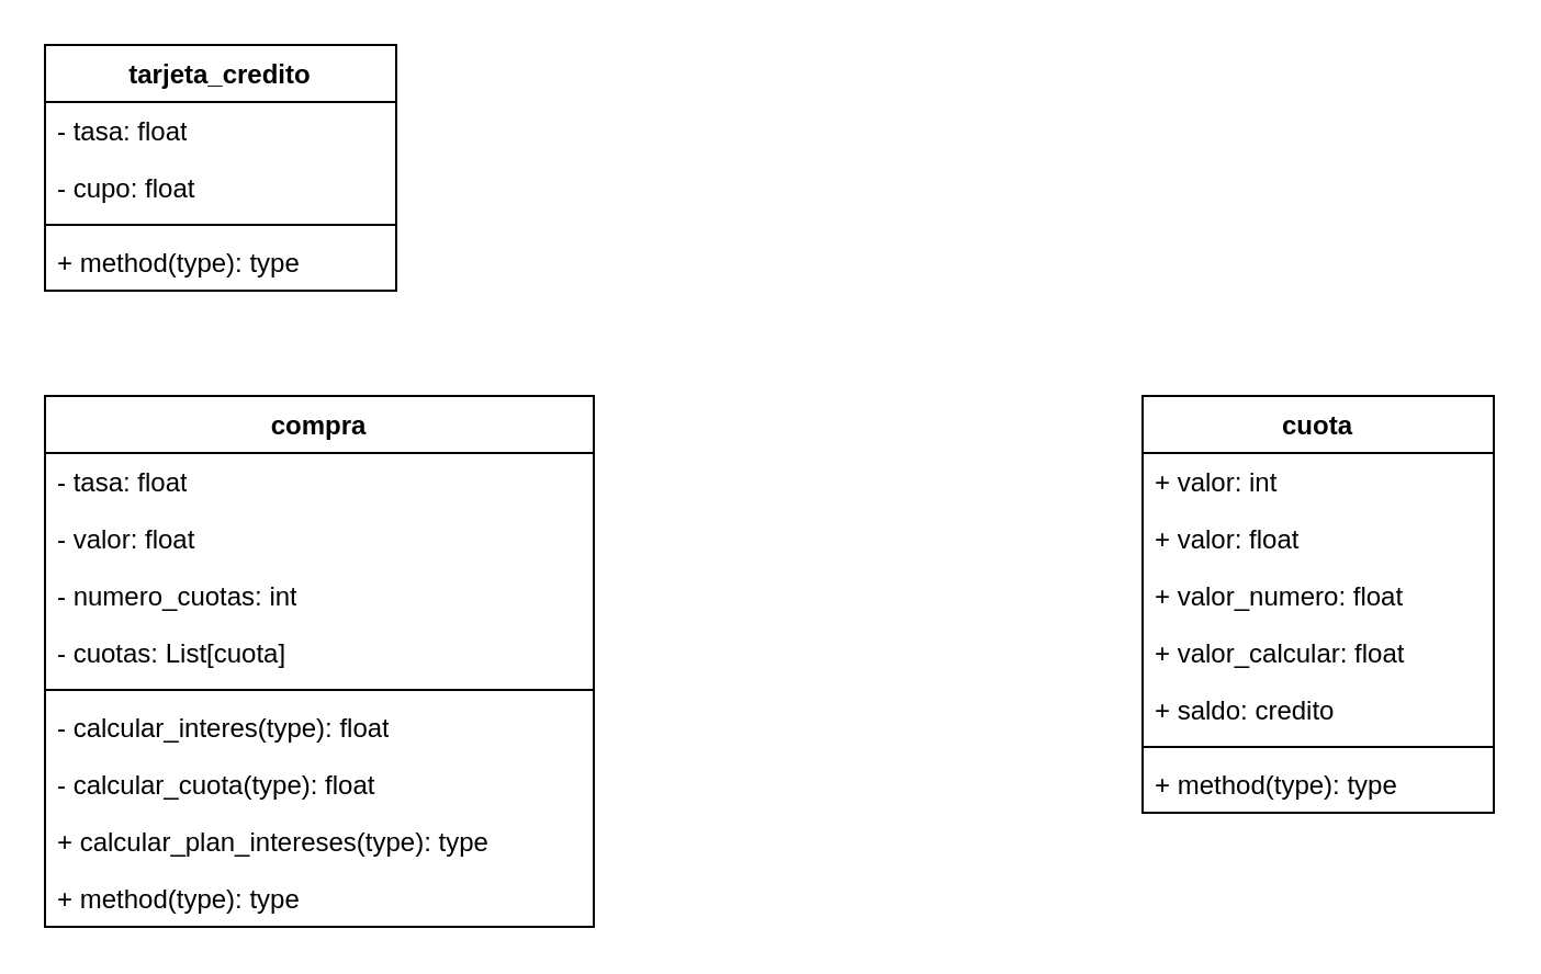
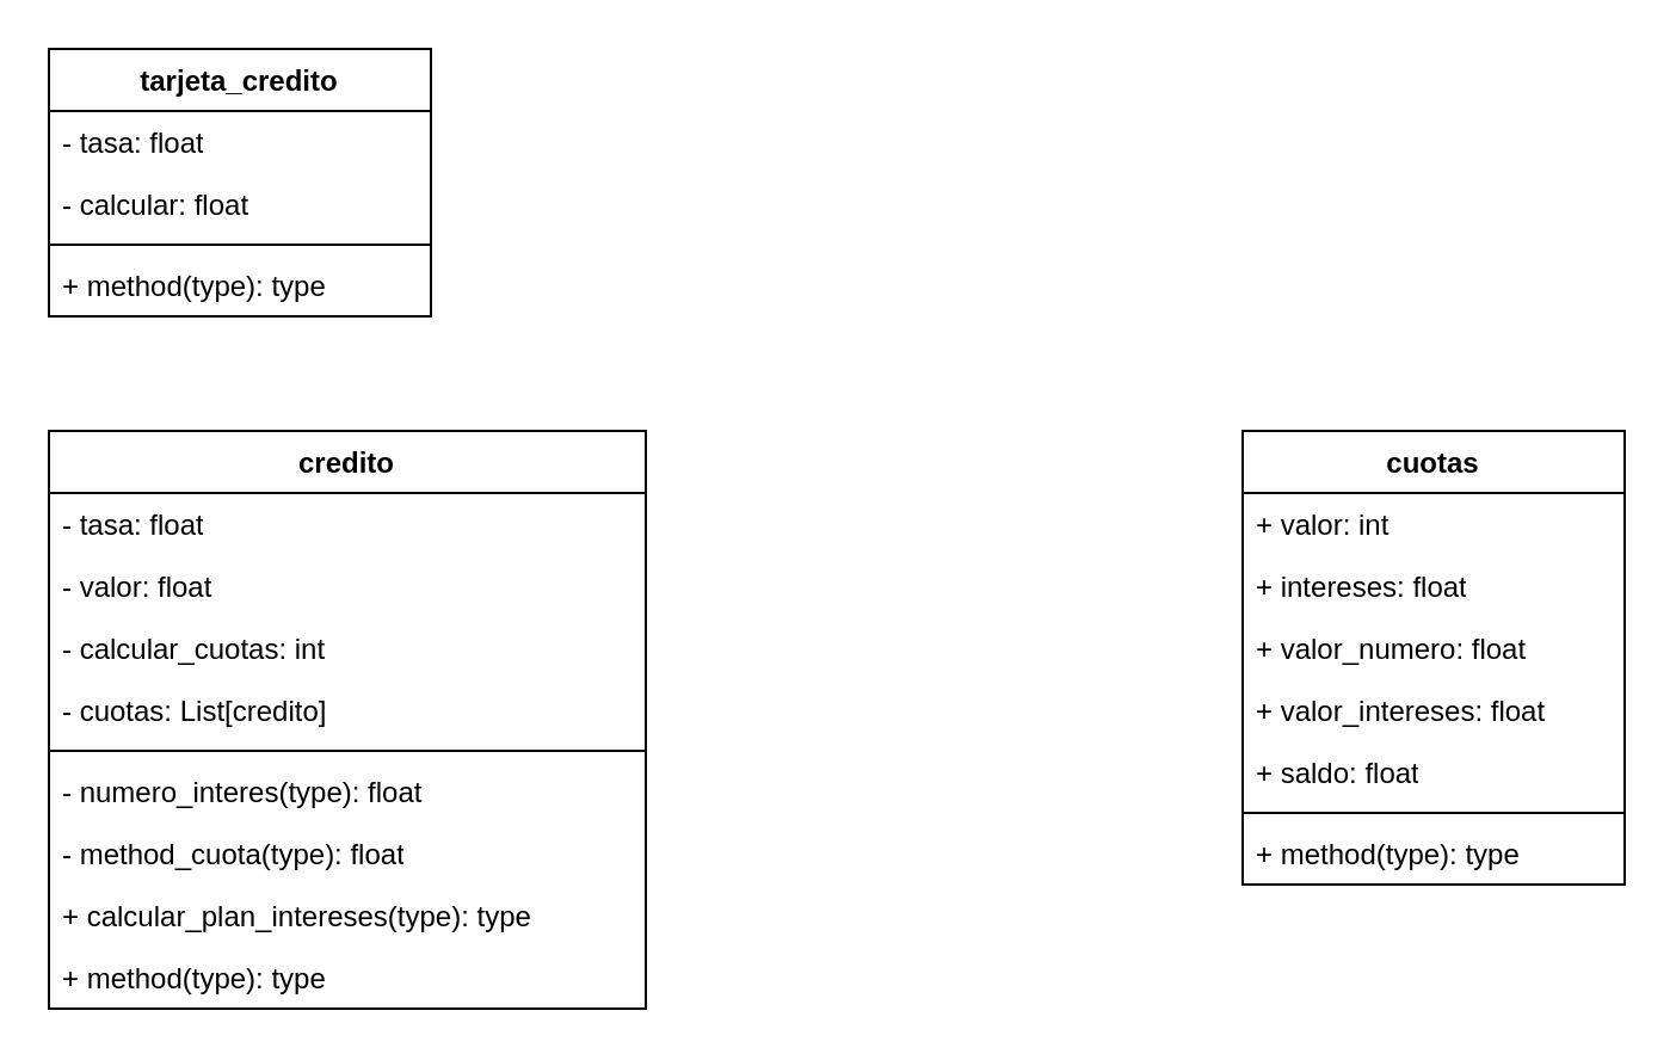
  <mxCell id="0" />
  <mxCell id="1" parent="0" />
  <mxCell id="2" value="tarjeta_credito" style="swimlane;fontStyle=1;align=center;verticalAlign=top;childLayout=stackLayout;horizontal=1;startSize=26;horizontalStack=0;resizeParent=1;resizeParentMax=0;resizeLast=0;collapsible=1;marginBottom=0;whiteSpace=wrap;html=1;" vertex="1" parent="1"><mxGeometry x="20" y="20" width="160" height="112" as="geometry" /></mxCell>
  <mxCell id="3" value="- tasa: float" style="text;strokeColor=none;fillColor=none;align=left;verticalAlign=top;spacingLeft=4;spacingRight=4;overflow=hidden;rotatable=0;points=[[0,0.5],[1,0.5]];portConstraint=eastwest;whiteSpace=wrap;html=1;" vertex="1" parent="2"><mxGeometry y="26" width="160" height="26" as="geometry" /></mxCell>
- <mxCell id="4" value="- cupo: float" style="text;strokeColor=none;fillColor=none;align=left;verticalAlign=top;spacingLeft=4;spacingRight=4;overflow=hidden;rotatable=0;points=[[0,0.5],[1,0.5]];portConstraint=eastwest;whiteSpace=wrap;html=1;" vertex="1" parent="2"><mxGeometry y="52" width="160" height="26" as="geometry" /></mxCell>
+ <mxCell id="4" value="- calcular: float" style="text;strokeColor=none;fillColor=none;align=left;verticalAlign=top;spacingLeft=4;spacingRight=4;overflow=hidden;rotatable=0;points=[[0,0.5],[1,0.5]];portConstraint=eastwest;whiteSpace=wrap;html=1;" vertex="1" parent="2"><mxGeometry y="52" width="160" height="26" as="geometry" /></mxCell>
  <mxCell id="5" value="" style="line;strokeWidth=1;fillColor=none;align=left;verticalAlign=middle;spacingTop=-1;spacingLeft=3;spacingRight=3;rotatable=0;labelPosition=right;points=[];portConstraint=eastwest;strokeColor=inherit;" vertex="1" parent="2"><mxGeometry y="78" width="160" height="8" as="geometry" /></mxCell>
  <mxCell id="6" value="+ method(type): type" style="text;strokeColor=none;fillColor=none;align=left;verticalAlign=top;spacingLeft=4;spacingRight=4;overflow=hidden;rotatable=0;points=[[0,0.5],[1,0.5]];portConstraint=eastwest;whiteSpace=wrap;html=1;" vertex="1" parent="2"><mxGeometry y="86" width="160" height="26" as="geometry" /></mxCell>
- <mxCell id="7" value="cuota" style="swimlane;fontStyle=1;align=center;verticalAlign=top;childLayout=stackLayout;horizontal=1;startSize=26;horizontalStack=0;resizeParent=1;resizeParentMax=0;resizeLast=0;collapsible=1;marginBottom=0;whiteSpace=wrap;html=1;" vertex="1" parent="1"><mxGeometry x="520" y="180" width="160" height="190" as="geometry" /></mxCell>
+ <mxCell id="7" value="cuotas" style="swimlane;fontStyle=1;align=center;verticalAlign=top;childLayout=stackLayout;horizontal=1;startSize=26;horizontalStack=0;resizeParent=1;resizeParentMax=0;resizeLast=0;collapsible=1;marginBottom=0;whiteSpace=wrap;html=1;" vertex="1" parent="1"><mxGeometry x="520" y="180" width="160" height="190" as="geometry" /></mxCell>
  <mxCell id="8" value="+ valor: int" style="text;strokeColor=none;fillColor=none;align=left;verticalAlign=top;spacingLeft=4;spacingRight=4;overflow=hidden;rotatable=0;points=[[0,0.5],[1,0.5]];portConstraint=eastwest;whiteSpace=wrap;html=1;" vertex="1" parent="7"><mxGeometry y="26" width="160" height="26" as="geometry" /></mxCell>
- <mxCell id="9" value="+ valor: float" style="text;strokeColor=none;fillColor=none;align=left;verticalAlign=top;spacingLeft=4;spacingRight=4;overflow=hidden;rotatable=0;points=[[0,0.5],[1,0.5]];portConstraint=eastwest;whiteSpace=wrap;html=1;" vertex="1" parent="7"><mxGeometry y="52" width="160" height="26" as="geometry" /></mxCell>
+ <mxCell id="9" value="+ intereses: float" style="text;strokeColor=none;fillColor=none;align=left;verticalAlign=top;spacingLeft=4;spacingRight=4;overflow=hidden;rotatable=0;points=[[0,0.5],[1,0.5]];portConstraint=eastwest;whiteSpace=wrap;html=1;" vertex="1" parent="7"><mxGeometry y="52" width="160" height="26" as="geometry" /></mxCell>
  <mxCell id="10" value="+ valor_numero: float" style="text;strokeColor=none;fillColor=none;align=left;verticalAlign=top;spacingLeft=4;spacingRight=4;overflow=hidden;rotatable=0;points=[[0,0.5],[1,0.5]];portConstraint=eastwest;whiteSpace=wrap;html=1;" vertex="1" parent="7"><mxGeometry y="78" width="160" height="26" as="geometry" /></mxCell>
- <mxCell id="11" value="+ valor_calcular: float" style="text;strokeColor=none;fillColor=none;align=left;verticalAlign=top;spacingLeft=4;spacingRight=4;overflow=hidden;rotatable=0;points=[[0,0.5],[1,0.5]];portConstraint=eastwest;whiteSpace=wrap;html=1;" vertex="1" parent="7"><mxGeometry y="104" width="160" height="26" as="geometry" /></mxCell>
- <mxCell id="12" value="+ saldo: credito" style="text;strokeColor=none;fillColor=none;align=left;verticalAlign=top;spacingLeft=4;spacingRight=4;overflow=hidden;rotatable=0;points=[[0,0.5],[1,0.5]];portConstraint=eastwest;whiteSpace=wrap;html=1;" vertex="1" parent="7"><mxGeometry y="130" width="160" height="26" as="geometry" /></mxCell>
+ <mxCell id="11" value="+ valor_intereses: float" style="text;strokeColor=none;fillColor=none;align=left;verticalAlign=top;spacingLeft=4;spacingRight=4;overflow=hidden;rotatable=0;points=[[0,0.5],[1,0.5]];portConstraint=eastwest;whiteSpace=wrap;html=1;" vertex="1" parent="7"><mxGeometry y="104" width="160" height="26" as="geometry" /></mxCell>
+ <mxCell id="12" value="+ saldo: float" style="text;strokeColor=none;fillColor=none;align=left;verticalAlign=top;spacingLeft=4;spacingRight=4;overflow=hidden;rotatable=0;points=[[0,0.5],[1,0.5]];portConstraint=eastwest;whiteSpace=wrap;html=1;" vertex="1" parent="7"><mxGeometry y="130" width="160" height="26" as="geometry" /></mxCell>
  <mxCell id="13" value="" style="line;strokeWidth=1;fillColor=none;align=left;verticalAlign=middle;spacingTop=-1;spacingLeft=3;spacingRight=3;rotatable=0;labelPosition=right;points=[];portConstraint=eastwest;strokeColor=inherit;" vertex="1" parent="7"><mxGeometry y="156" width="160" height="8" as="geometry" /></mxCell>
  <mxCell id="14" value="+ method(type): type" style="text;strokeColor=none;fillColor=none;align=left;verticalAlign=top;spacingLeft=4;spacingRight=4;overflow=hidden;rotatable=0;points=[[0,0.5],[1,0.5]];portConstraint=eastwest;whiteSpace=wrap;html=1;" vertex="1" parent="7"><mxGeometry y="164" width="160" height="26" as="geometry" /></mxCell>
- <mxCell id="15" value="compra" style="swimlane;fontStyle=1;align=center;verticalAlign=top;childLayout=stackLayout;horizontal=1;startSize=26;horizontalStack=0;resizeParent=1;resizeParentMax=0;resizeLast=0;collapsible=1;marginBottom=0;whiteSpace=wrap;html=1;" vertex="1" parent="1"><mxGeometry x="20" y="180" width="250" height="242" as="geometry" /></mxCell>
+ <mxCell id="15" value="credito" style="swimlane;fontStyle=1;align=center;verticalAlign=top;childLayout=stackLayout;horizontal=1;startSize=26;horizontalStack=0;resizeParent=1;resizeParentMax=0;resizeLast=0;collapsible=1;marginBottom=0;whiteSpace=wrap;html=1;" vertex="1" parent="1"><mxGeometry x="20" y="180" width="250" height="242" as="geometry" /></mxCell>
  <mxCell id="16" value="- tasa: float" style="text;strokeColor=none;fillColor=none;align=left;verticalAlign=top;spacingLeft=4;spacingRight=4;overflow=hidden;rotatable=0;points=[[0,0.5],[1,0.5]];portConstraint=eastwest;whiteSpace=wrap;html=1;" vertex="1" parent="15"><mxGeometry y="26" width="250" height="26" as="geometry" /></mxCell>
  <mxCell id="17" value="- valor: float" style="text;strokeColor=none;fillColor=none;align=left;verticalAlign=top;spacingLeft=4;spacingRight=4;overflow=hidden;rotatable=0;points=[[0,0.5],[1,0.5]];portConstraint=eastwest;whiteSpace=wrap;html=1;" vertex="1" parent="15"><mxGeometry y="52" width="250" height="26" as="geometry" /></mxCell>
- <mxCell id="18" value="- numero_cuotas: int" style="text;strokeColor=none;fillColor=none;align=left;verticalAlign=top;spacingLeft=4;spacingRight=4;overflow=hidden;rotatable=0;points=[[0,0.5],[1,0.5]];portConstraint=eastwest;whiteSpace=wrap;html=1;" vertex="1" parent="15"><mxGeometry y="78" width="250" height="26" as="geometry" /></mxCell>
- <mxCell id="19" value="- cuotas: List[cuota]" style="text;strokeColor=none;fillColor=none;align=left;verticalAlign=top;spacingLeft=4;spacingRight=4;overflow=hidden;rotatable=0;points=[[0,0.5],[1,0.5]];portConstraint=eastwest;whiteSpace=wrap;html=1;" vertex="1" parent="15"><mxGeometry y="104" width="250" height="26" as="geometry" /></mxCell>
+ <mxCell id="18" value="- calcular_cuotas: int" style="text;strokeColor=none;fillColor=none;align=left;verticalAlign=top;spacingLeft=4;spacingRight=4;overflow=hidden;rotatable=0;points=[[0,0.5],[1,0.5]];portConstraint=eastwest;whiteSpace=wrap;html=1;" vertex="1" parent="15"><mxGeometry y="78" width="250" height="26" as="geometry" /></mxCell>
+ <mxCell id="19" value="- cuotas: List[credito]" style="text;strokeColor=none;fillColor=none;align=left;verticalAlign=top;spacingLeft=4;spacingRight=4;overflow=hidden;rotatable=0;points=[[0,0.5],[1,0.5]];portConstraint=eastwest;whiteSpace=wrap;html=1;" vertex="1" parent="15"><mxGeometry y="104" width="250" height="26" as="geometry" /></mxCell>
  <mxCell id="20" value="" style="line;strokeWidth=1;fillColor=none;align=left;verticalAlign=middle;spacingTop=-1;spacingLeft=3;spacingRight=3;rotatable=0;labelPosition=right;points=[];portConstraint=eastwest;strokeColor=inherit;" vertex="1" parent="15"><mxGeometry y="130" width="250" height="8" as="geometry" /></mxCell>
- <mxCell id="21" value="- calcular_interes(type): float" style="text;strokeColor=none;fillColor=none;align=left;verticalAlign=top;spacingLeft=4;spacingRight=4;overflow=hidden;rotatable=0;points=[[0,0.5],[1,0.5]];portConstraint=eastwest;whiteSpace=wrap;html=1;" vertex="1" parent="15"><mxGeometry y="138" width="250" height="26" as="geometry" /></mxCell>
- <mxCell id="22" value="- calcular_cuota(type): float" style="text;strokeColor=none;fillColor=none;align=left;verticalAlign=top;spacingLeft=4;spacingRight=4;overflow=hidden;rotatable=0;points=[[0,0.5],[1,0.5]];portConstraint=eastwest;whiteSpace=wrap;html=1;" vertex="1" parent="15"><mxGeometry y="164" width="250" height="26" as="geometry" /></mxCell>
+ <mxCell id="21" value="- numero_interes(type): float" style="text;strokeColor=none;fillColor=none;align=left;verticalAlign=top;spacingLeft=4;spacingRight=4;overflow=hidden;rotatable=0;points=[[0,0.5],[1,0.5]];portConstraint=eastwest;whiteSpace=wrap;html=1;" vertex="1" parent="15"><mxGeometry y="138" width="250" height="26" as="geometry" /></mxCell>
+ <mxCell id="22" value="- method_cuota(type): float" style="text;strokeColor=none;fillColor=none;align=left;verticalAlign=top;spacingLeft=4;spacingRight=4;overflow=hidden;rotatable=0;points=[[0,0.5],[1,0.5]];portConstraint=eastwest;whiteSpace=wrap;html=1;" vertex="1" parent="15"><mxGeometry y="164" width="250" height="26" as="geometry" /></mxCell>
  <mxCell id="23" value="+ calcular_plan_intereses(type): type" style="text;strokeColor=none;fillColor=none;align=left;verticalAlign=top;spacingLeft=4;spacingRight=4;overflow=hidden;rotatable=0;points=[[0,0.5],[1,0.5]];portConstraint=eastwest;whiteSpace=wrap;html=1;" vertex="1" parent="15"><mxGeometry y="190" width="250" height="26" as="geometry" /></mxCell>
  <mxCell id="24" value="+ method(type): type" style="text;strokeColor=none;fillColor=none;align=left;verticalAlign=top;spacingLeft=4;spacingRight=4;overflow=hidden;rotatable=0;points=[[0,0.5],[1,0.5]];portConstraint=eastwest;whiteSpace=wrap;html=1;" vertex="1" parent="15"><mxGeometry y="216" width="250" height="26" as="geometry" /></mxCell>
